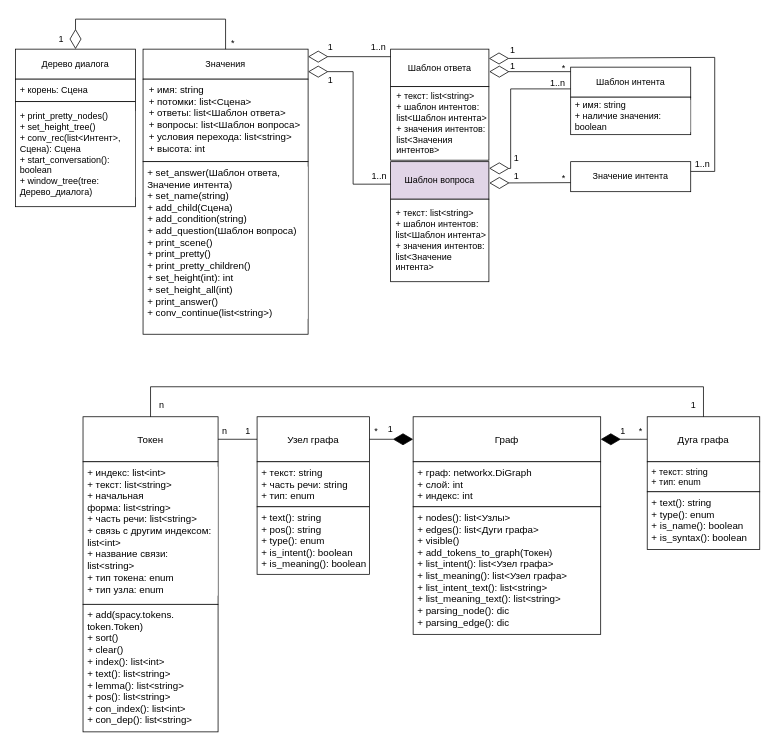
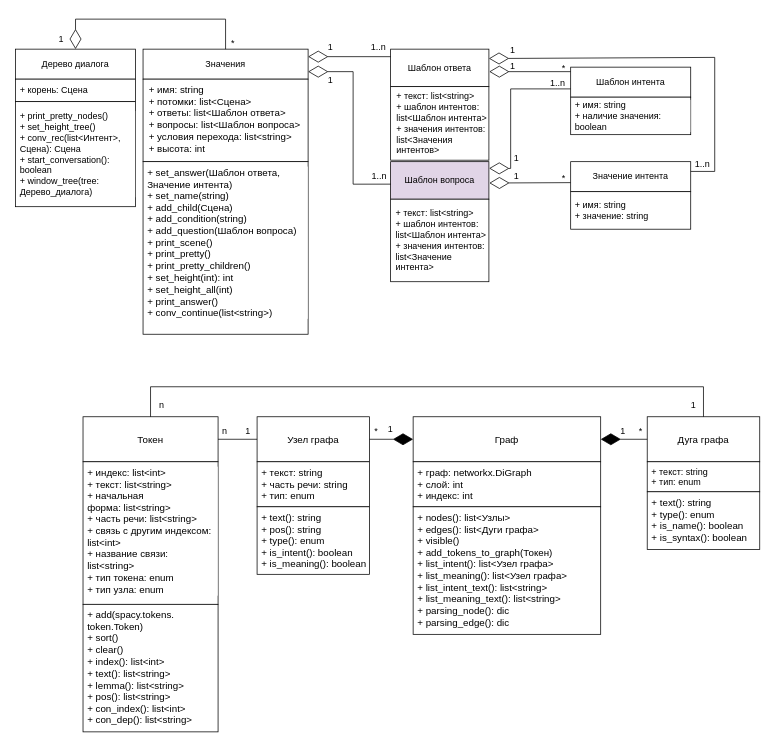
  <mxCell id="0" />
  <mxCell id="1" parent="0" />
  <mxCell id="2" value="Дерево диалога" style="rounded=0;whiteSpace=wrap;html=1;labelBackgroundColor=default;fontFamily=Helvetica;" parent="1" vertex="1"><mxGeometry x="20" y="60" width="160" height="40" as="geometry" /></mxCell>
  <mxCell id="3" value="Значения" style="rounded=0;whiteSpace=wrap;html=1;labelBackgroundColor=default;fontFamily=Helvetica;" parent="1" vertex="1"><mxGeometry x="190" y="60" width="220" height="40" as="geometry" /></mxCell>
  <mxCell id="4" value="+ корень: Сцена" style="rounded=0;whiteSpace=wrap;html=1;align=left;spacingLeft=4;labelBackgroundColor=default;fontFamily=Helvetica;" parent="1" vertex="1"><mxGeometry x="20" y="100" width="160" height="30" as="geometry" /></mxCell>
  <mxCell id="5" value="+ print_pretty_nodes()&lt;br&gt;+ set_height_tree()&lt;br&gt;+ conv_rec(list&amp;lt;Интент&amp;gt;, Сцена): Сцена&lt;br&gt;+ start_conversation(): boolean&lt;br&gt;+ window_tree(tree: Дерево_диалога)" style="rounded=0;whiteSpace=wrap;html=1;align=left;spacingLeft=4;labelBackgroundColor=default;fontFamily=Helvetica;" parent="1" vertex="1"><mxGeometry x="20" y="130" width="160" height="140" as="geometry" /></mxCell>
  <mxCell id="6" value="&lt;div style=&quot;&quot;&gt;&lt;span style=&quot;font-size: 13px;&quot;&gt;+ имя: string&lt;/span&gt;&lt;/div&gt;&lt;div style=&quot;&quot;&gt;&lt;span style=&quot;font-size: 13px;&quot;&gt;+ потомки: list&amp;lt;Сцена&amp;gt;&lt;/span&gt;&lt;/div&gt;&lt;span style=&quot;font-size: 13px;&quot;&gt;&lt;div style=&quot;&quot;&gt;&lt;span style=&quot;&quot;&gt;+ ответы: list&amp;lt;Шаблон ответа&amp;gt;&lt;/span&gt;&lt;/div&gt;&lt;div style=&quot;&quot;&gt;&lt;span style=&quot;&quot;&gt;+ вопросы: list&amp;lt;Шаблон вопроса&amp;gt;&lt;/span&gt;&lt;/div&gt;&lt;div style=&quot;&quot;&gt;&lt;span style=&quot;&quot;&gt;+ условия перехода: list&amp;lt;string&amp;gt;&lt;/span&gt;&lt;/div&gt;&lt;div style=&quot;&quot;&gt;&lt;span style=&quot;&quot;&gt;+ высота: int&lt;/span&gt;&lt;/div&gt;&lt;/span&gt;" style="rounded=0;whiteSpace=wrap;html=1;spacingLeft=6;align=left;verticalAlign=top;labelBackgroundColor=default;fontFamily=Helvetica;" parent="1" vertex="1"><mxGeometry x="190" y="100" width="220" height="110" as="geometry" /></mxCell>
  <mxCell id="7" value="Шаблон интента" style="rounded=0;whiteSpace=wrap;html=1;labelBackgroundColor=default;fontFamily=Helvetica;" parent="1" vertex="1"><mxGeometry x="760" y="84" width="160" height="40" as="geometry" /></mxCell>
  <mxCell id="8" value="Значение интента" style="rounded=0;whiteSpace=wrap;html=1;labelBackgroundColor=default;fontFamily=Helvetica;" parent="1" vertex="1"><mxGeometry x="760" y="210" width="160" height="40" as="geometry" /></mxCell>
  <mxCell id="9" value="&lt;font style=&quot;font-size: 13px;&quot;&gt;+ set_answer(Шаблон ответа, Значение интента)&lt;br&gt;+ set_name(string)&lt;br&gt;+ add_child(Сцена)&lt;br&gt;+ add_condition(string)&lt;br&gt;+ add_question(Шаблон вопроса)&lt;br&gt;+ print_scene()&lt;br&gt;+ print_pretty()&lt;br&gt;+ print_pretty_children()&lt;br&gt;+ set_height(int): int&lt;br&gt;+ set_height_all(int)&lt;br&gt;+ print_answer()&lt;br&gt;+ conv_continue(list&amp;lt;string&amp;gt;)&lt;/font&gt;" style="rounded=0;whiteSpace=wrap;html=1;align=left;spacingLeft=4;verticalAlign=top;labelBackgroundColor=default;fontFamily=Helvetica;" parent="1" vertex="1"><mxGeometry x="190" y="210" width="220" height="230" as="geometry" /></mxCell>
  <mxCell id="10" value="" style="endArrow=diamondThin;endFill=0;endSize=24;html=1;rounded=0;entryX=0.5;entryY=0;entryDx=0;entryDy=0;exitX=0.5;exitY=0;exitDx=0;exitDy=0;labelBackgroundColor=default;fontFamily=Helvetica;" parent="1" source="3" target="2" edge="1"><mxGeometry width="160" relative="1" as="geometry"><mxPoint x="290" y="19.545" as="sourcePoint" /><mxPoint x="450" y="300" as="targetPoint" /><Array as="points"><mxPoint x="300" y="20" /><mxPoint x="100" y="20" /></Array></mxGeometry></mxCell>
  <mxCell id="11" value="&lt;font style=&quot;font-size: 13px;&quot;&gt;Токен&lt;/font&gt;" style="rounded=0;whiteSpace=wrap;html=1;labelBackgroundColor=default;fontFamily=Helvetica;" parent="1" vertex="1"><mxGeometry x="110" y="550" width="180" height="60" as="geometry" /></mxCell>
  <mxCell id="12" value="&lt;font style=&quot;font-size: 13px;&quot;&gt;+ индекс: list&amp;lt;int&amp;gt;&lt;br style=&quot;&quot;&gt;+ текст: list&amp;lt;string&amp;gt;&lt;br style=&quot;&quot;&gt;+ начальная форма:&amp;nbsp;list&amp;lt;string&amp;gt;&lt;br style=&quot;&quot;&gt;+ часть речи:&amp;nbsp;list&amp;lt;string&amp;gt;&lt;br style=&quot;&quot;&gt;+ связь с другим индексом: list&amp;lt;int&amp;gt;&lt;br style=&quot;&quot;&gt;+ название связи: list&amp;lt;string&amp;gt;&lt;br style=&quot;&quot;&gt;+ тип токена: enum&lt;br style=&quot;&quot;&gt;+ тип узла: enum&lt;/font&gt;&lt;div style=&quot;&quot;&gt;&lt;/div&gt;" style="rounded=0;whiteSpace=wrap;html=1;spacingLeft=4;align=left;verticalAlign=top;labelBackgroundColor=default;fontFamily=Helvetica;" parent="1" vertex="1"><mxGeometry x="110" y="610" width="180" height="190" as="geometry" /></mxCell>
  <mxCell id="13" value="&lt;font style=&quot;font-size: 13px;&quot;&gt;+ add(spacy.tokens.&lt;br&gt;token.Token)&lt;br&gt;+ sort()&lt;br&gt;+ clear()&lt;br&gt;&lt;/font&gt;&lt;div style=&quot;border-color: var(--border-color); font-size: 13px;&quot;&gt;&lt;font style=&quot;font-size: 13px;&quot;&gt;+ index(): list&amp;lt;int&amp;gt;&lt;/font&gt;&lt;/div&gt;&lt;div style=&quot;border-color: var(--border-color); font-size: 13px;&quot;&gt;&lt;span style=&quot;border-color: var(--border-color);&quot;&gt;&lt;font style=&quot;font-size: 13px;&quot;&gt;+ text(): list&amp;lt;string&amp;gt;&lt;/font&gt;&lt;/span&gt;&lt;/div&gt;&lt;div style=&quot;border-color: var(--border-color); font-size: 13px;&quot;&gt;&lt;span style=&quot;border-color: var(--border-color);&quot;&gt;&lt;font style=&quot;font-size: 13px;&quot;&gt;+ lemma(): list&amp;lt;string&amp;gt;&lt;/font&gt;&lt;/span&gt;&lt;/div&gt;&lt;div style=&quot;border-color: var(--border-color); font-size: 13px;&quot;&gt;&lt;span style=&quot;border-color: var(--border-color);&quot;&gt;&lt;font style=&quot;font-size: 13px;&quot;&gt;+ pos(): list&amp;lt;string&amp;gt;&lt;/font&gt;&lt;/span&gt;&lt;/div&gt;&lt;div style=&quot;border-color: var(--border-color); font-size: 13px;&quot;&gt;&lt;span style=&quot;border-color: var(--border-color);&quot;&gt;&lt;font style=&quot;font-size: 13px;&quot;&gt;+ con_index(): list&amp;lt;int&amp;gt;&lt;/font&gt;&lt;/span&gt;&lt;/div&gt;&lt;div style=&quot;border-color: var(--border-color); font-size: 13px;&quot;&gt;&lt;span style=&quot;border-color: var(--border-color);&quot;&gt;&lt;font style=&quot;font-size: 13px;&quot;&gt;+ con_dep(): list&amp;lt;string&amp;gt;&lt;/font&gt;&lt;/span&gt;&lt;/div&gt;" style="rounded=0;whiteSpace=wrap;html=1;align=left;spacingLeft=4;verticalAlign=top;labelBackgroundColor=default;fontFamily=Helvetica;" parent="1" vertex="1"><mxGeometry x="110" y="800" width="180" height="170" as="geometry" /></mxCell>
  <mxCell id="14" value="&lt;font style=&quot;font-size: 13px;&quot;&gt;Узел графа&lt;/font&gt;" style="rounded=0;whiteSpace=wrap;html=1;labelBackgroundColor=default;fontFamily=Helvetica;" parent="1" vertex="1"><mxGeometry x="342" y="550" width="150" height="60" as="geometry" /></mxCell>
  <mxCell id="15" value="&lt;font style=&quot;font-size: 13px;&quot;&gt;+ текст: string&lt;br&gt;+ часть речи: string&lt;br&gt;+ тип: enum&lt;/font&gt;" style="rounded=0;whiteSpace=wrap;html=1;align=left;spacingLeft=4;verticalAlign=top;labelBackgroundColor=default;fontFamily=Helvetica;" parent="1" vertex="1"><mxGeometry x="342" y="610" width="150" height="60" as="geometry" /></mxCell>
  <mxCell id="16" value="&lt;font style=&quot;font-size: 13px;&quot;&gt;Дуга графа&lt;/font&gt;" style="rounded=0;whiteSpace=wrap;html=1;labelBackgroundColor=default;fontFamily=Helvetica;" parent="1" vertex="1"><mxGeometry x="862" y="550" width="150" height="60" as="geometry" /></mxCell>
  <mxCell id="17" value="+ текст: string&lt;br&gt;+ тип: enum" style="rounded=0;whiteSpace=wrap;html=1;align=left;spacingLeft=4;verticalAlign=top;labelBackgroundColor=default;fontFamily=Helvetica;" parent="1" vertex="1"><mxGeometry x="862" y="610" width="150" height="40" as="geometry" /></mxCell>
  <mxCell id="18" value="&lt;font style=&quot;font-size: 13px;&quot;&gt;+ text(): string&lt;br style=&quot;border-color: var(--border-color);&quot;&gt;&lt;span style=&quot;&quot;&gt;+ pos(): string&lt;/span&gt;&lt;br style=&quot;border-color: var(--border-color);&quot;&gt;&lt;span style=&quot;&quot;&gt;+ type(): enum&lt;/span&gt;&lt;br style=&quot;border-color: var(--border-color);&quot;&gt;&lt;span style=&quot;&quot;&gt;+ is_intent(): boolean&lt;/span&gt;&lt;br style=&quot;border-color: var(--border-color);&quot;&gt;&lt;span style=&quot;&quot;&gt;+ is_meaning(): boolean&lt;/span&gt;&lt;/font&gt;" style="rounded=0;whiteSpace=wrap;html=1;align=left;spacingLeft=4;verticalAlign=top;labelBackgroundColor=default;fontFamily=Helvetica;" parent="1" vertex="1"><mxGeometry x="342" y="670" width="150" height="90" as="geometry" /></mxCell>
  <mxCell id="19" value="&lt;div style=&quot;font-size: 13px;&quot;&gt;&lt;span style=&quot;&quot;&gt;&lt;font style=&quot;font-size: 13px;&quot;&gt;+ text(): string&lt;/font&gt;&lt;/span&gt;&lt;/div&gt;&lt;div style=&quot;font-size: 13px;&quot;&gt;&lt;span style=&quot;&quot;&gt;&lt;font style=&quot;font-size: 13px;&quot;&gt;+ type(): enum&lt;/font&gt;&lt;/span&gt;&lt;/div&gt;&lt;div style=&quot;font-size: 13px;&quot;&gt;&lt;span style=&quot;&quot;&gt;&lt;font style=&quot;font-size: 13px;&quot;&gt;+ is_name(): boolean&lt;/font&gt;&lt;/span&gt;&lt;/div&gt;&lt;div style=&quot;font-size: 13px;&quot;&gt;&lt;span style=&quot;&quot;&gt;&lt;font style=&quot;font-size: 13px;&quot;&gt;+ is_syntax(): boolean&lt;/font&gt;&lt;/span&gt;&lt;/div&gt;" style="rounded=0;whiteSpace=wrap;html=1;align=left;spacingLeft=4;verticalAlign=top;labelBackgroundColor=default;fontFamily=Helvetica;" parent="1" vertex="1"><mxGeometry x="862" y="650" width="150" height="77" as="geometry" /></mxCell>
  <mxCell id="20" value="&lt;font style=&quot;font-size: 13px;&quot;&gt;Граф&lt;/font&gt;" style="rounded=0;whiteSpace=wrap;html=1;labelBackgroundColor=default;fontFamily=Helvetica;" parent="1" vertex="1"><mxGeometry x="550" y="550" width="250" height="60" as="geometry" /></mxCell>
  <mxCell id="21" value="&lt;font style=&quot;font-size: 13px;&quot;&gt;+ граф:&amp;nbsp;networkx.DiGraph&lt;br&gt;+ слой: int&lt;br&gt;+ индекс: int&lt;/font&gt;" style="rounded=0;whiteSpace=wrap;html=1;align=left;spacingLeft=4;verticalAlign=top;labelBackgroundColor=default;fontFamily=Helvetica;" parent="1" vertex="1"><mxGeometry x="550" y="610" width="250" height="60" as="geometry" /></mxCell>
  <mxCell id="22" value="&lt;div style=&quot;font-size: 13px;&quot;&gt;&lt;font style=&quot;font-size: 13px;&quot;&gt;+ nodes(): list&amp;lt;Узлы&amp;gt;&lt;/font&gt;&lt;/div&gt;&lt;div style=&quot;border-color: var(--border-color); font-size: 13px;&quot;&gt;&lt;font style=&quot;border-color: var(--border-color); font-size: 13px;&quot;&gt;+ edges(): list&amp;lt;Дуги графа&amp;gt;&lt;/font&gt;&lt;/div&gt;&lt;div style=&quot;border-color: var(--border-color); font-size: 13px;&quot;&gt;&lt;font style=&quot;font-size: 13px;&quot;&gt;+ visible()&lt;/font&gt;&lt;/div&gt;&lt;div style=&quot;border-color: var(--border-color); font-size: 13px;&quot;&gt;&lt;span style=&quot;border-color: var(--border-color);&quot;&gt;&lt;font style=&quot;font-size: 13px;&quot;&gt;+ add_tokens_to_graph(Токен)&lt;/font&gt;&lt;/span&gt;&lt;/div&gt;&lt;div style=&quot;border-color: var(--border-color); font-size: 13px;&quot;&gt;&lt;span style=&quot;border-color: var(--border-color);&quot;&gt;&lt;font style=&quot;font-size: 13px;&quot;&gt;+ list_intent(): list&amp;lt;Узел графа&amp;gt;&lt;/font&gt;&lt;/span&gt;&lt;/div&gt;&lt;div style=&quot;border-color: var(--border-color); font-size: 13px;&quot;&gt;&lt;span style=&quot;border-color: var(--border-color);&quot;&gt;&lt;font style=&quot;font-size: 13px;&quot;&gt;+ list_meaning(): list&amp;lt;Узел графа&amp;gt;&lt;br style=&quot;border-color: var(--border-color);&quot;&gt;+ list_intent_text(): list&amp;lt;string&amp;gt;&lt;/font&gt;&lt;/span&gt;&lt;/div&gt;&lt;div style=&quot;border-color: var(--border-color); font-size: 13px;&quot;&gt;&lt;span style=&quot;border-color: var(--border-color);&quot;&gt;&lt;font style=&quot;font-size: 13px;&quot;&gt;+ list_meaning_text(): list&amp;lt;string&amp;gt;&lt;/font&gt;&lt;/span&gt;&lt;/div&gt;&lt;div style=&quot;border-color: var(--border-color); font-size: 13px;&quot;&gt;&lt;span style=&quot;border-color: var(--border-color);&quot;&gt;&lt;font style=&quot;font-size: 13px;&quot;&gt;+ parsing_node(): dic&lt;/font&gt;&lt;/span&gt;&lt;/div&gt;&lt;div style=&quot;border-color: var(--border-color); font-size: 13px;&quot;&gt;&lt;span style=&quot;border-color: var(--border-color);&quot;&gt;&lt;font style=&quot;font-size: 13px;&quot;&gt;+ parsing_edge(): dic&lt;/font&gt;&lt;/span&gt;&lt;/div&gt;" style="rounded=0;whiteSpace=wrap;html=1;align=left;spacingLeft=4;verticalAlign=top;labelBackgroundColor=default;fontFamily=Helvetica;perimeterSpacing=1;" parent="1" vertex="1"><mxGeometry x="550" y="670" width="250" height="170" as="geometry" /></mxCell>
+ <mxCell id="23" value="+ имя: string&lt;br&gt;&lt;div style=&quot;&quot;&gt;&lt;span style=&quot;&quot;&gt;+ значение: string&lt;/span&gt;&lt;/div&gt;" style="rounded=0;whiteSpace=wrap;html=1;align=left;spacingLeft=4;labelBackgroundColor=default;fontFamily=Helvetica;" parent="1" vertex="1"><mxGeometry x="760" y="250" width="160" height="50" as="geometry" /></mxCell>
  <mxCell id="24" value="+ имя: string&lt;br&gt;&lt;div style=&quot;&quot;&gt;&lt;span style=&quot;&quot;&gt;+ наличие значения: boolean&lt;/span&gt;&lt;/div&gt;" style="rounded=0;whiteSpace=wrap;html=1;align=left;spacingLeft=4;labelBackgroundColor=default;fontFamily=Helvetica;" parent="1" vertex="1"><mxGeometry x="760" y="124" width="160" height="50" as="geometry" /></mxCell>
  <mxCell id="25" value="" style="endArrow=none;html=1;rounded=0;exitX=1;exitY=0.5;exitDx=0;exitDy=0;entryX=0;entryY=0.5;entryDx=0;entryDy=0;labelBackgroundColor=default;fontFamily=Helvetica;" parent="1" source="11" target="14" edge="1"><mxGeometry width="50" height="50" relative="1" as="geometry"><mxPoint x="502" y="730" as="sourcePoint" /><mxPoint x="552" y="680" as="targetPoint" /></mxGeometry></mxCell>
  <mxCell id="26" value="" style="endArrow=diamondThin;endFill=1;endSize=24;html=1;rounded=0;exitX=1;exitY=0.5;exitDx=0;exitDy=0;entryX=0;entryY=0.5;entryDx=0;entryDy=0;labelBackgroundColor=default;fontFamily=Helvetica;" parent="1" source="14" target="20" edge="1"><mxGeometry width="160" relative="1" as="geometry"><mxPoint x="540" y="760" as="sourcePoint" /><mxPoint x="700" y="760" as="targetPoint" /></mxGeometry></mxCell>
  <mxCell id="27" value="" style="endArrow=diamondThin;endFill=1;endSize=24;html=1;rounded=0;exitX=0;exitY=0.5;exitDx=0;exitDy=0;entryX=1;entryY=0.5;entryDx=0;entryDy=0;labelBackgroundColor=default;fontFamily=Helvetica;" parent="1" source="16" edge="1"><mxGeometry width="160" relative="1" as="geometry"><mxPoint x="550" y="760" as="sourcePoint" /><mxPoint x="800" y="580" as="targetPoint" /></mxGeometry></mxCell>
  <mxCell id="28" value="Шаблон ответа" style="rounded=0;whiteSpace=wrap;html=1;" vertex="1" parent="1"><mxGeometry x="520" y="60" width="131" height="50" as="geometry" /></mxCell>
  <mxCell id="29" value="Шаблон вопроса" style="rounded=0;whiteSpace=wrap;html=1;fillColor=#e1d5e7;" vertex="1" parent="1"><mxGeometry x="520" y="210" width="131" height="50" as="geometry" /></mxCell>
  <mxCell id="30" value="+ текст: list&amp;lt;string&amp;gt;&lt;br&gt;&lt;div style=&quot;&quot;&gt;&lt;span style=&quot;background-color: initial;&quot;&gt;+ шаблон интентов: list&amp;lt;Шаблон интента&amp;gt;&lt;/span&gt;&lt;/div&gt;+ значения интентов: list&amp;lt;Значения интентов&amp;gt;" style="rounded=0;whiteSpace=wrap;html=1;align=left;spacingLeft=6;" vertex="1" parent="1"><mxGeometry x="520" y="110" width="131" height="98" as="geometry" /></mxCell>
  <mxCell id="31" value="+ текст: list&amp;lt;string&amp;gt;&lt;br&gt;&lt;div style=&quot;&quot;&gt;&lt;span style=&quot;background-color: initial;&quot;&gt;+ шаблон интентов: list&amp;lt;Шаблон интента&amp;gt;&lt;/span&gt;&lt;/div&gt;&lt;div style=&quot;&quot;&gt;&lt;span style=&quot;background-color: initial;&quot;&gt;+ значения интентов: list&amp;lt;Значение интента&amp;gt;&lt;/span&gt;&lt;/div&gt;" style="rounded=0;whiteSpace=wrap;html=1;align=left;spacingLeft=5;" vertex="1" parent="1"><mxGeometry x="520" y="260" width="131" height="110" as="geometry" /></mxCell>
  <mxCell id="32" value="" style="endArrow=diamondThin;endFill=0;endSize=24;html=1;rounded=0;entryX=1;entryY=0.25;entryDx=0;entryDy=0;exitX=0;exitY=0.201;exitDx=0;exitDy=0;exitPerimeter=0;" edge="1" parent="1" source="28" target="3"><mxGeometry width="160" relative="1" as="geometry"><mxPoint x="530" y="70" as="sourcePoint" /><mxPoint x="410" y="64" as="targetPoint" /></mxGeometry></mxCell>
  <mxCell id="33" value="" style="endArrow=diamondThin;endFill=0;endSize=24;html=1;rounded=0;entryX=1;entryY=0.75;entryDx=0;entryDy=0;exitX=0.001;exitY=0.599;exitDx=0;exitDy=0;exitPerimeter=0;" edge="1" parent="1" source="29" target="3"><mxGeometry width="160" relative="1" as="geometry"><mxPoint x="530" y="240" as="sourcePoint" /><mxPoint x="550" y="180" as="targetPoint" /><Array as="points"><mxPoint x="470" y="240" /><mxPoint x="470" y="90" /></Array></mxGeometry></mxCell>
  <mxCell id="34" value="" style="endArrow=diamondThin;endFill=0;endSize=24;html=1;rounded=0;exitX=0;exitY=0.15;exitDx=0;exitDy=0;exitPerimeter=0;entryX=1.003;entryY=0.6;entryDx=0;entryDy=0;entryPerimeter=0;" edge="1" parent="1" source="7" target="28"><mxGeometry width="160" relative="1" as="geometry"><mxPoint x="660" y="150" as="sourcePoint" /><mxPoint x="820" y="150" as="targetPoint" /></mxGeometry></mxCell>
  <mxCell id="35" value="" style="endArrow=diamondThin;endFill=0;endSize=24;html=1;rounded=0;exitX=0;exitY=0.75;exitDx=0;exitDy=0;entryX=1.002;entryY=0.177;entryDx=0;entryDy=0;entryPerimeter=0;" edge="1" parent="1" target="29"><mxGeometry width="160" relative="1" as="geometry"><mxPoint x="760" y="113" as="sourcePoint" /><mxPoint x="650" y="219" as="targetPoint" /><Array as="points"><mxPoint x="680" y="113" /><mxPoint x="680" y="219" /></Array></mxGeometry></mxCell>
  <mxCell id="36" value="" style="endArrow=diamondThin;endFill=0;endSize=24;html=1;rounded=0;entryX=1.004;entryY=0.569;entryDx=0;entryDy=0;entryPerimeter=0;exitX=0.012;exitY=0.698;exitDx=0;exitDy=0;exitPerimeter=0;" edge="1" parent="1" target="29"><mxGeometry width="160" relative="1" as="geometry"><mxPoint x="759.92" y="237.92" as="sourcePoint" /><mxPoint x="650.2" y="238.55" as="targetPoint" /></mxGeometry></mxCell>
  <mxCell id="37" value="" style="endArrow=diamondThin;endFill=0;endSize=24;html=1;rounded=0;entryX=1;entryY=0.25;entryDx=0;entryDy=0;" edge="1" parent="1" target="28"><mxGeometry width="160" relative="1" as="geometry"><mxPoint x="920" y="223" as="sourcePoint" /><mxPoint x="653" y="70.55" as="targetPoint" /><Array as="points"><mxPoint x="952" y="223" /><mxPoint x="952" y="71" /></Array></mxGeometry></mxCell>
  <mxCell id="38" value="1" style="text;html=1;strokeColor=none;fillColor=none;align=center;verticalAlign=middle;whiteSpace=wrap;rounded=0;" vertex="1" parent="1"><mxGeometry x="51" y="32" width="60" height="30" as="geometry" /></mxCell>
  <mxCell id="39" value="*" style="text;html=1;strokeColor=none;fillColor=none;align=center;verticalAlign=middle;whiteSpace=wrap;rounded=0;" vertex="1" parent="1"><mxGeometry x="280" y="37" width="60" height="30" as="geometry" /></mxCell>
  <mxCell id="40" value="1" style="text;html=1;strokeColor=none;fillColor=none;align=center;verticalAlign=middle;whiteSpace=wrap;rounded=0;" vertex="1" parent="1"><mxGeometry x="410" y="43" width="60" height="30" as="geometry" /></mxCell>
  <mxCell id="41" value="1" style="text;html=1;strokeColor=none;fillColor=none;align=center;verticalAlign=middle;whiteSpace=wrap;rounded=0;" vertex="1" parent="1"><mxGeometry x="410" y="86" width="60" height="30" as="geometry" /></mxCell>
  <mxCell id="42" value="1..n" style="text;html=1;strokeColor=none;fillColor=none;align=center;verticalAlign=middle;whiteSpace=wrap;rounded=0;" vertex="1" parent="1"><mxGeometry x="474" y="43" width="60" height="30" as="geometry" /></mxCell>
  <mxCell id="43" value="1..n" style="text;html=1;strokeColor=none;fillColor=none;align=center;verticalAlign=middle;whiteSpace=wrap;rounded=0;" vertex="1" parent="1"><mxGeometry x="475" y="215" width="60" height="30" as="geometry" /></mxCell>
  <mxCell id="44" value="1" style="text;html=1;strokeColor=none;fillColor=none;align=center;verticalAlign=middle;whiteSpace=wrap;rounded=0;" vertex="1" parent="1"><mxGeometry x="653" y="46" width="60" height="30" as="geometry" /></mxCell>
  <mxCell id="45" value="1" style="text;html=1;strokeColor=none;fillColor=none;align=center;verticalAlign=middle;whiteSpace=wrap;rounded=0;" vertex="1" parent="1"><mxGeometry x="653" y="68" width="60" height="30" as="geometry" /></mxCell>
  <mxCell id="46" value="1" style="text;html=1;strokeColor=none;fillColor=none;align=center;verticalAlign=middle;whiteSpace=wrap;rounded=0;" vertex="1" parent="1"><mxGeometry x="658" y="190" width="60" height="30" as="geometry" /></mxCell>
  <mxCell id="47" value="1" style="text;html=1;strokeColor=none;fillColor=none;align=center;verticalAlign=middle;whiteSpace=wrap;rounded=0;" vertex="1" parent="1"><mxGeometry x="658" y="215" width="60" height="30" as="geometry" /></mxCell>
  <mxCell id="48" value="*" style="text;html=1;strokeColor=none;fillColor=none;align=center;verticalAlign=middle;whiteSpace=wrap;rounded=0;" vertex="1" parent="1"><mxGeometry x="721" y="70" width="60" height="30" as="geometry" /></mxCell>
  <mxCell id="49" value="1..n" style="text;html=1;strokeColor=none;fillColor=none;align=center;verticalAlign=middle;whiteSpace=wrap;rounded=0;" vertex="1" parent="1"><mxGeometry x="906" y="199" width="60" height="30" as="geometry" /></mxCell>
  <mxCell id="50" value="1..n" style="text;html=1;strokeColor=none;fillColor=none;align=center;verticalAlign=middle;whiteSpace=wrap;rounded=0;" vertex="1" parent="1"><mxGeometry x="713" y="90" width="60" height="30" as="geometry" /></mxCell>
  <mxCell id="51" value="*" style="text;html=1;strokeColor=none;fillColor=none;align=center;verticalAlign=middle;whiteSpace=wrap;rounded=0;" vertex="1" parent="1"><mxGeometry x="721" y="217" width="60" height="30" as="geometry" /></mxCell>
  <mxCell id="52" value="1" style="text;html=1;strokeColor=none;fillColor=none;align=center;verticalAlign=middle;whiteSpace=wrap;rounded=0;" vertex="1" parent="1"><mxGeometry x="800" y="554" width="60" height="30" as="geometry" /></mxCell>
  <mxCell id="53" value="*" style="text;html=1;strokeColor=none;fillColor=none;align=center;verticalAlign=middle;whiteSpace=wrap;rounded=0;" vertex="1" parent="1"><mxGeometry x="842" y="562" width="23" height="15" as="geometry" /></mxCell>
  <mxCell id="54" value="1" style="text;html=1;strokeColor=none;fillColor=none;align=center;verticalAlign=middle;whiteSpace=wrap;rounded=0;" vertex="1" parent="1"><mxGeometry x="490" y="552" width="60" height="30" as="geometry" /></mxCell>
  <mxCell id="55" value="*" style="text;html=1;strokeColor=none;fillColor=none;align=center;verticalAlign=middle;whiteSpace=wrap;rounded=0;" vertex="1" parent="1"><mxGeometry x="471" y="554" width="60" height="30" as="geometry" /></mxCell>
  <mxCell id="56" value="1" style="text;html=1;strokeColor=none;fillColor=none;align=center;verticalAlign=middle;whiteSpace=wrap;rounded=0;" vertex="1" parent="1"><mxGeometry x="300" y="555" width="60" height="30" as="geometry" /></mxCell>
  <mxCell id="57" value="n" style="text;html=1;strokeColor=none;fillColor=none;align=center;verticalAlign=middle;whiteSpace=wrap;rounded=0;" vertex="1" parent="1"><mxGeometry x="278" y="555" width="42" height="30" as="geometry" /></mxCell>
  <mxCell id="58" value="" style="endArrow=none;html=1;rounded=0;exitX=0.5;exitY=0;exitDx=0;exitDy=0;entryX=0.5;entryY=0;entryDx=0;entryDy=0;" edge="1" parent="1" source="11" target="16"><mxGeometry width="50" height="50" relative="1" as="geometry"><mxPoint x="610" y="680" as="sourcePoint" /><mxPoint x="660" y="630" as="targetPoint" /><Array as="points"><mxPoint x="200" y="510" /><mxPoint x="937" y="510" /></Array></mxGeometry></mxCell>
  <mxCell id="59" value="n" style="text;html=1;strokeColor=none;fillColor=none;align=center;verticalAlign=middle;whiteSpace=wrap;rounded=0;" vertex="1" parent="1"><mxGeometry x="190" y="520" width="50" height="30" as="geometry" /></mxCell>
  <mxCell id="60" value="1" style="text;html=1;strokeColor=none;fillColor=none;align=center;verticalAlign=middle;whiteSpace=wrap;rounded=0;" vertex="1" parent="1"><mxGeometry x="899" y="520" width="50" height="30" as="geometry" /></mxCell>
